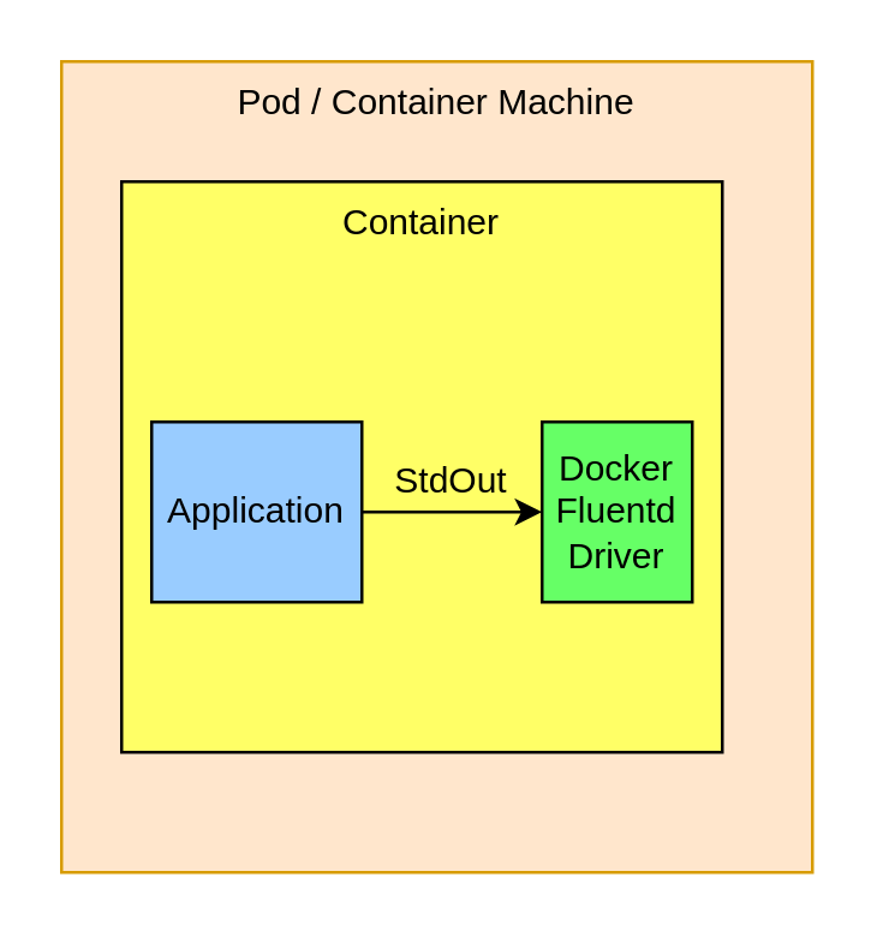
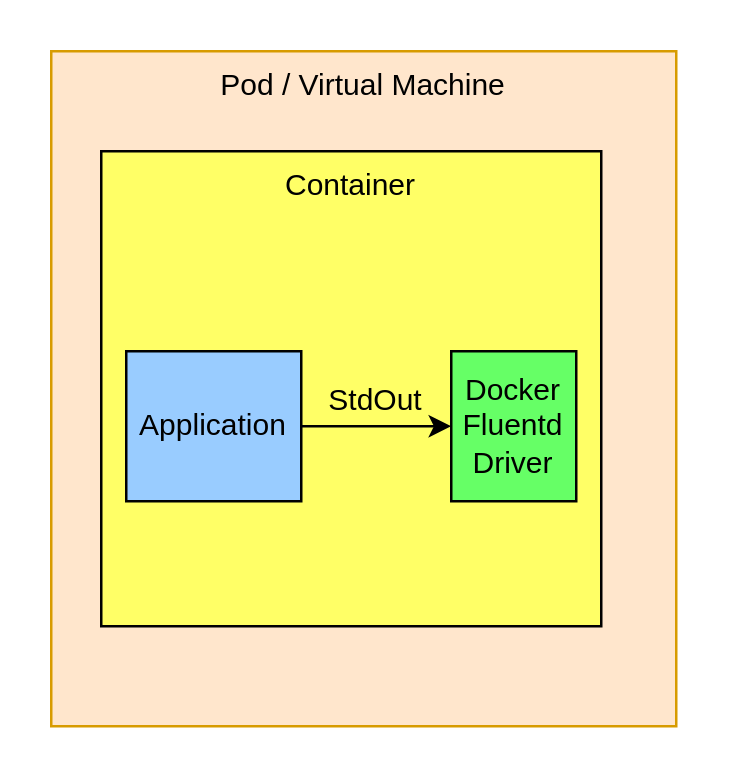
  <mxCell id="0" />
  <mxCell id="1" parent="0" />
- <mxCell id="2" value="Pod / Container Machine" style="rounded=0;whiteSpace=wrap;html=1;verticalAlign=top;fillColor=#ffe6cc;strokeColor=#d79b00;" vertex="1" parent="1"><mxGeometry x="20" y="20" width="250" height="270" as="geometry" /></mxCell>
+ <mxCell id="2" value="Pod / Virtual Machine" style="rounded=0;whiteSpace=wrap;html=1;verticalAlign=top;fillColor=#ffe6cc;strokeColor=#d79b00;" vertex="1" parent="1"><mxGeometry x="20" y="20" width="250" height="270" as="geometry" /></mxCell>
  <mxCell id="3" value="Container" style="rounded=0;whiteSpace=wrap;html=1;labelPosition=center;verticalLabelPosition=middle;align=center;verticalAlign=top;fillColor=#FFFF66;" parent="1" vertex="1"><mxGeometry x="40" y="60" width="200" height="190" as="geometry" /></mxCell>
  <mxCell id="4" value="Application" style="rounded=0;whiteSpace=wrap;html=1;fillColor=#99CCFF;" parent="1" vertex="1"><mxGeometry x="50" y="140" width="70" height="60" as="geometry" /></mxCell>
  <mxCell id="5" value="Docker Fluentd Driver" style="rounded=0;whiteSpace=wrap;html=1;fillColor=#66FF66;" parent="1" vertex="1"><mxGeometry x="180" y="140" width="50" height="60" as="geometry" /></mxCell>
  <mxCell id="6" value="" style="endArrow=classic;html=1;entryX=0;entryY=0.5;entryDx=0;entryDy=0;exitX=1;exitY=0.5;exitDx=0;exitDy=0;" parent="1" source="4" target="5" edge="1"><mxGeometry width="50" height="50" relative="1" as="geometry"><mxPoint x="50" y="320" as="sourcePoint" /><mxPoint x="100" y="270" as="targetPoint" /></mxGeometry></mxCell>
  <mxCell id="7" value="StdOut" style="text;html=1;strokeColor=none;fillColor=none;align=center;verticalAlign=middle;whiteSpace=wrap;rounded=0;" parent="1" vertex="1"><mxGeometry x="130" y="150" width="40" height="20" as="geometry" /></mxCell>
